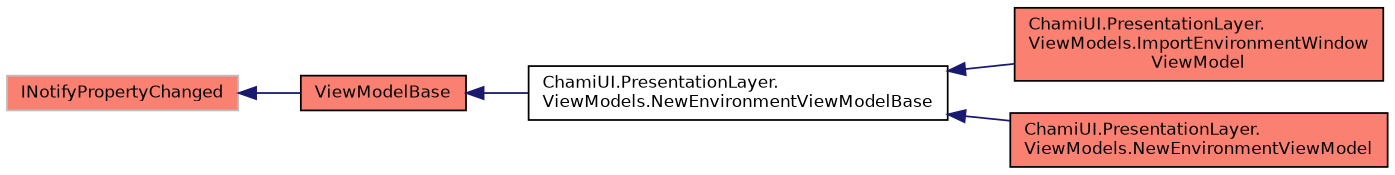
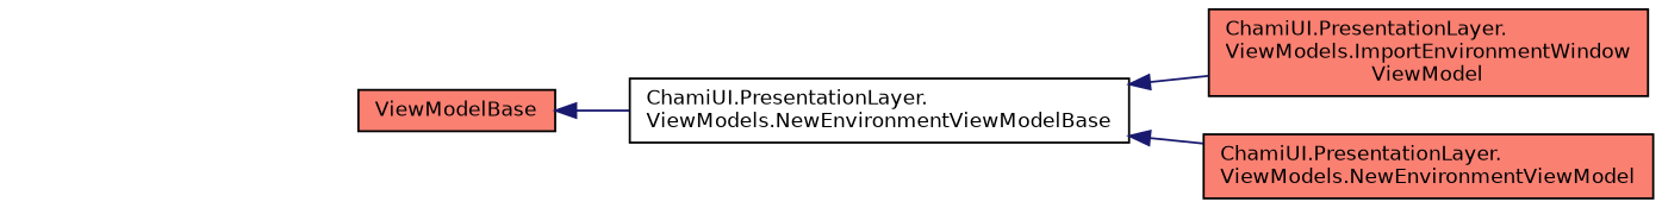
  digraph {
    rankdir=LR
    node [color=black fillcolor=salmon fontname=Helvetica fontsize=10 shape=record style=filled]
    edge [color=midnightblue dir=back fontname=Helvetica fontsize=10 labelfontname=Helvetica labelfontsize=10 style=solid]
    n1 [fillcolor=white fontcolor=black height=0.2 label="ChamiUI.PresentationLayer.\lViewModels.NewEnvironmentViewModelBase" width=0.4]
    n2 [height=0.2 label="ChamiUI.PresentationLayer.\lViewModels.ImportEnvironmentWindow\lViewModel" width=0.4]
    n3 [height=0.2 label="ChamiUI.PresentationLayer.\lViewModels.NewEnvironmentViewModel" width=0.4]
    n4 [height=0.2 label=ViewModelBase width=0.4]
-   n5 [color=grey75 height=0.2 label=INotifyPropertyChanged width=0.4]
    n1 -> n2
    n1 -> n3
    n4 -> n1
-   n5 -> n4
  }
